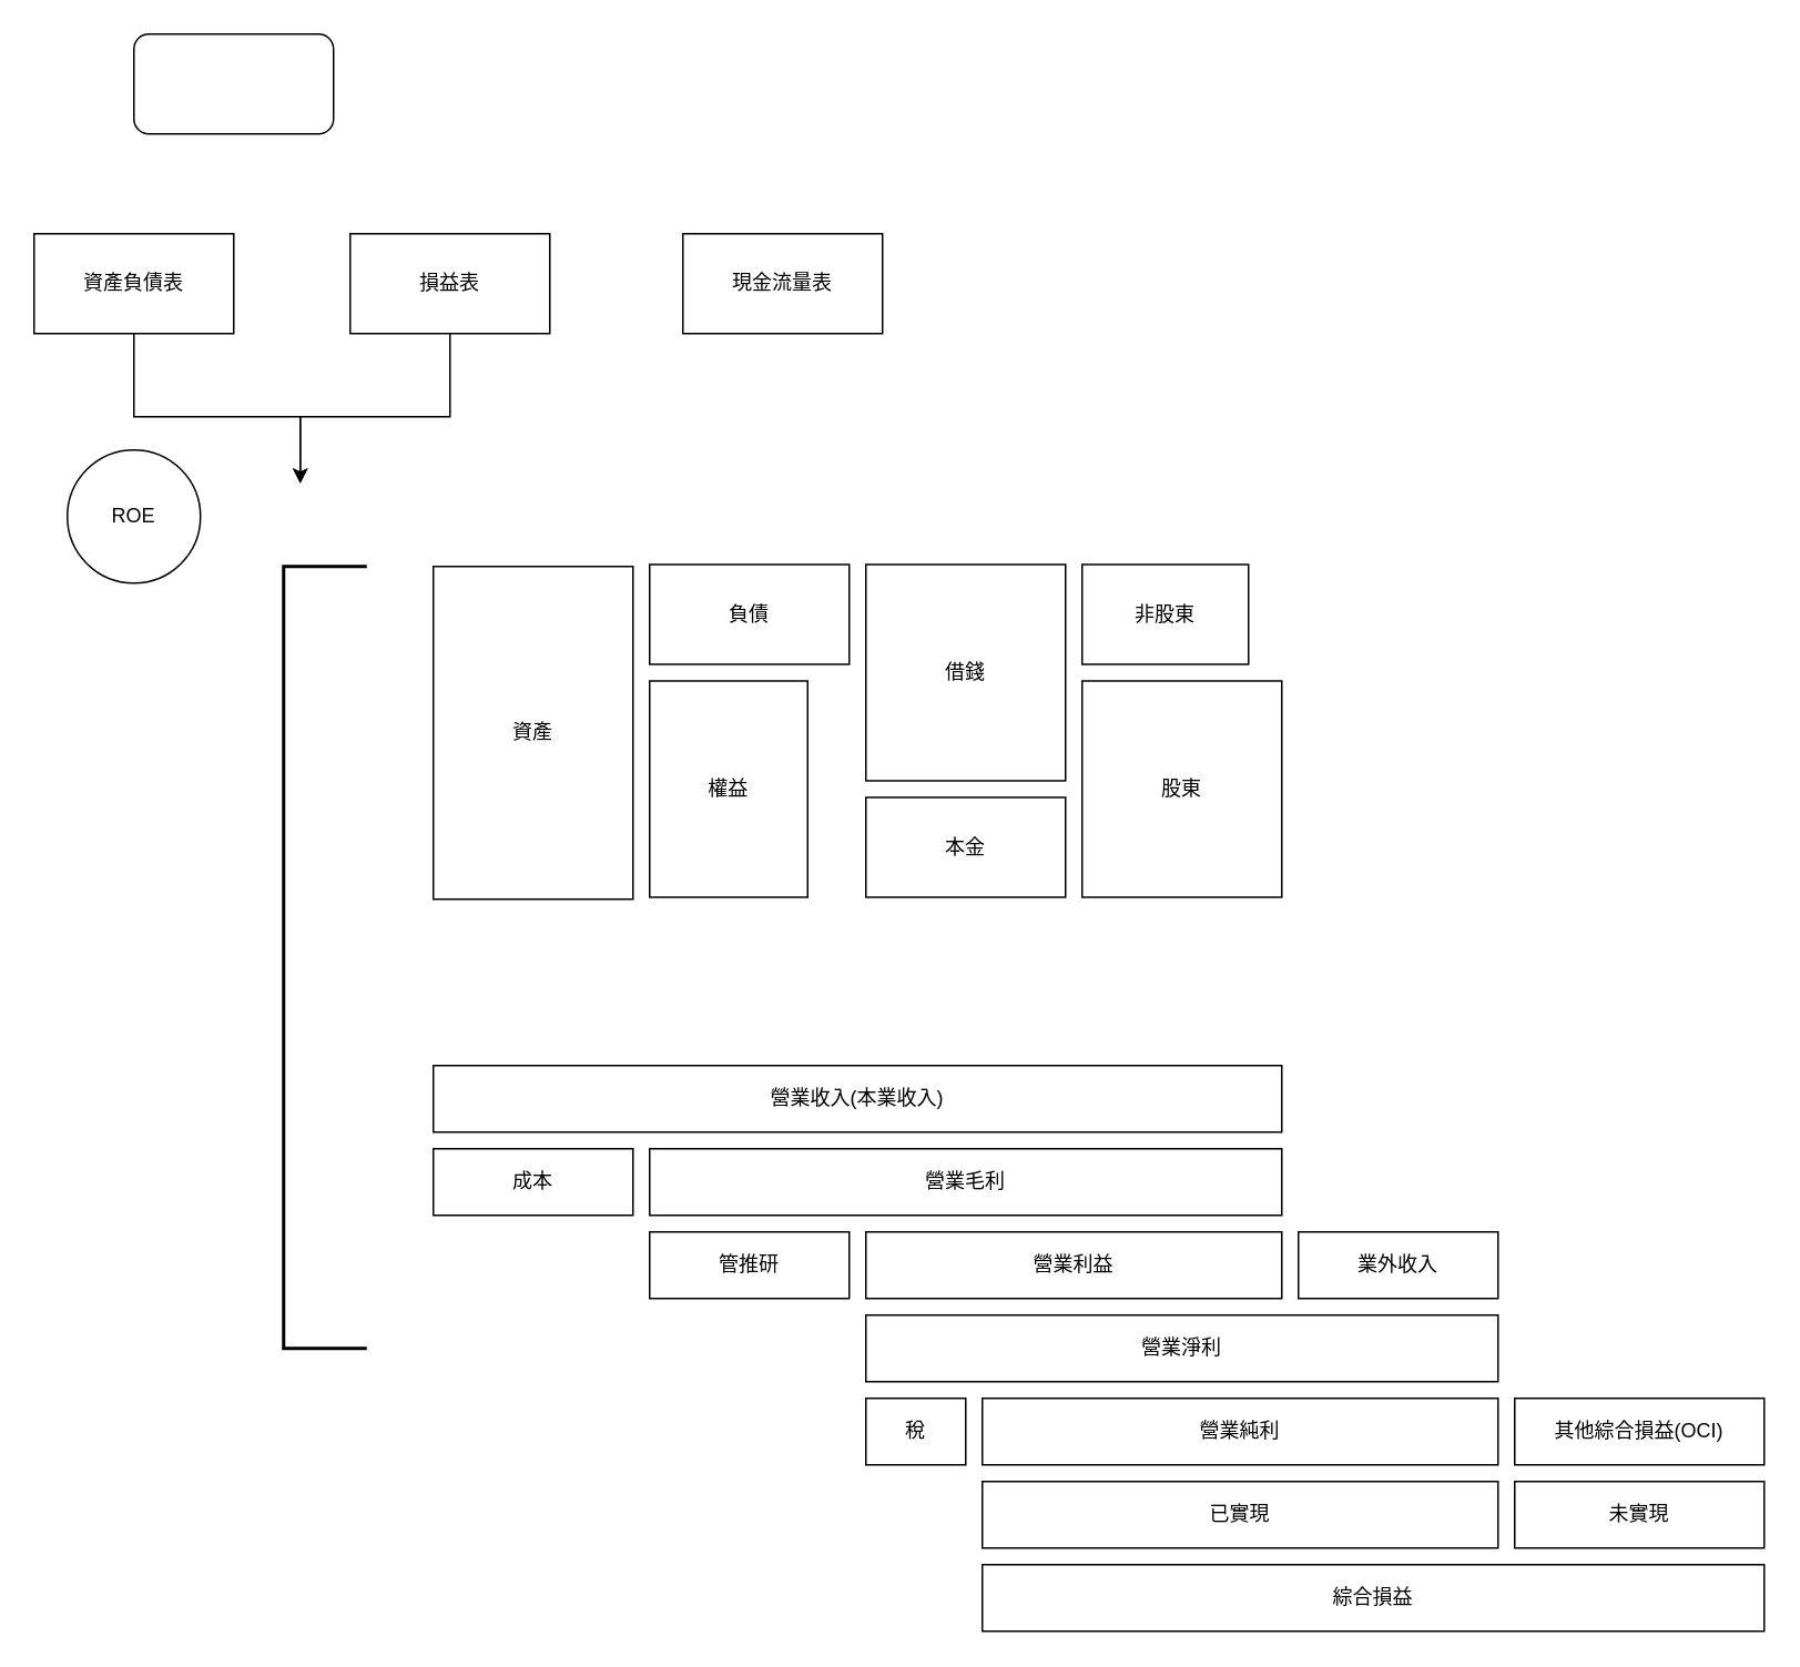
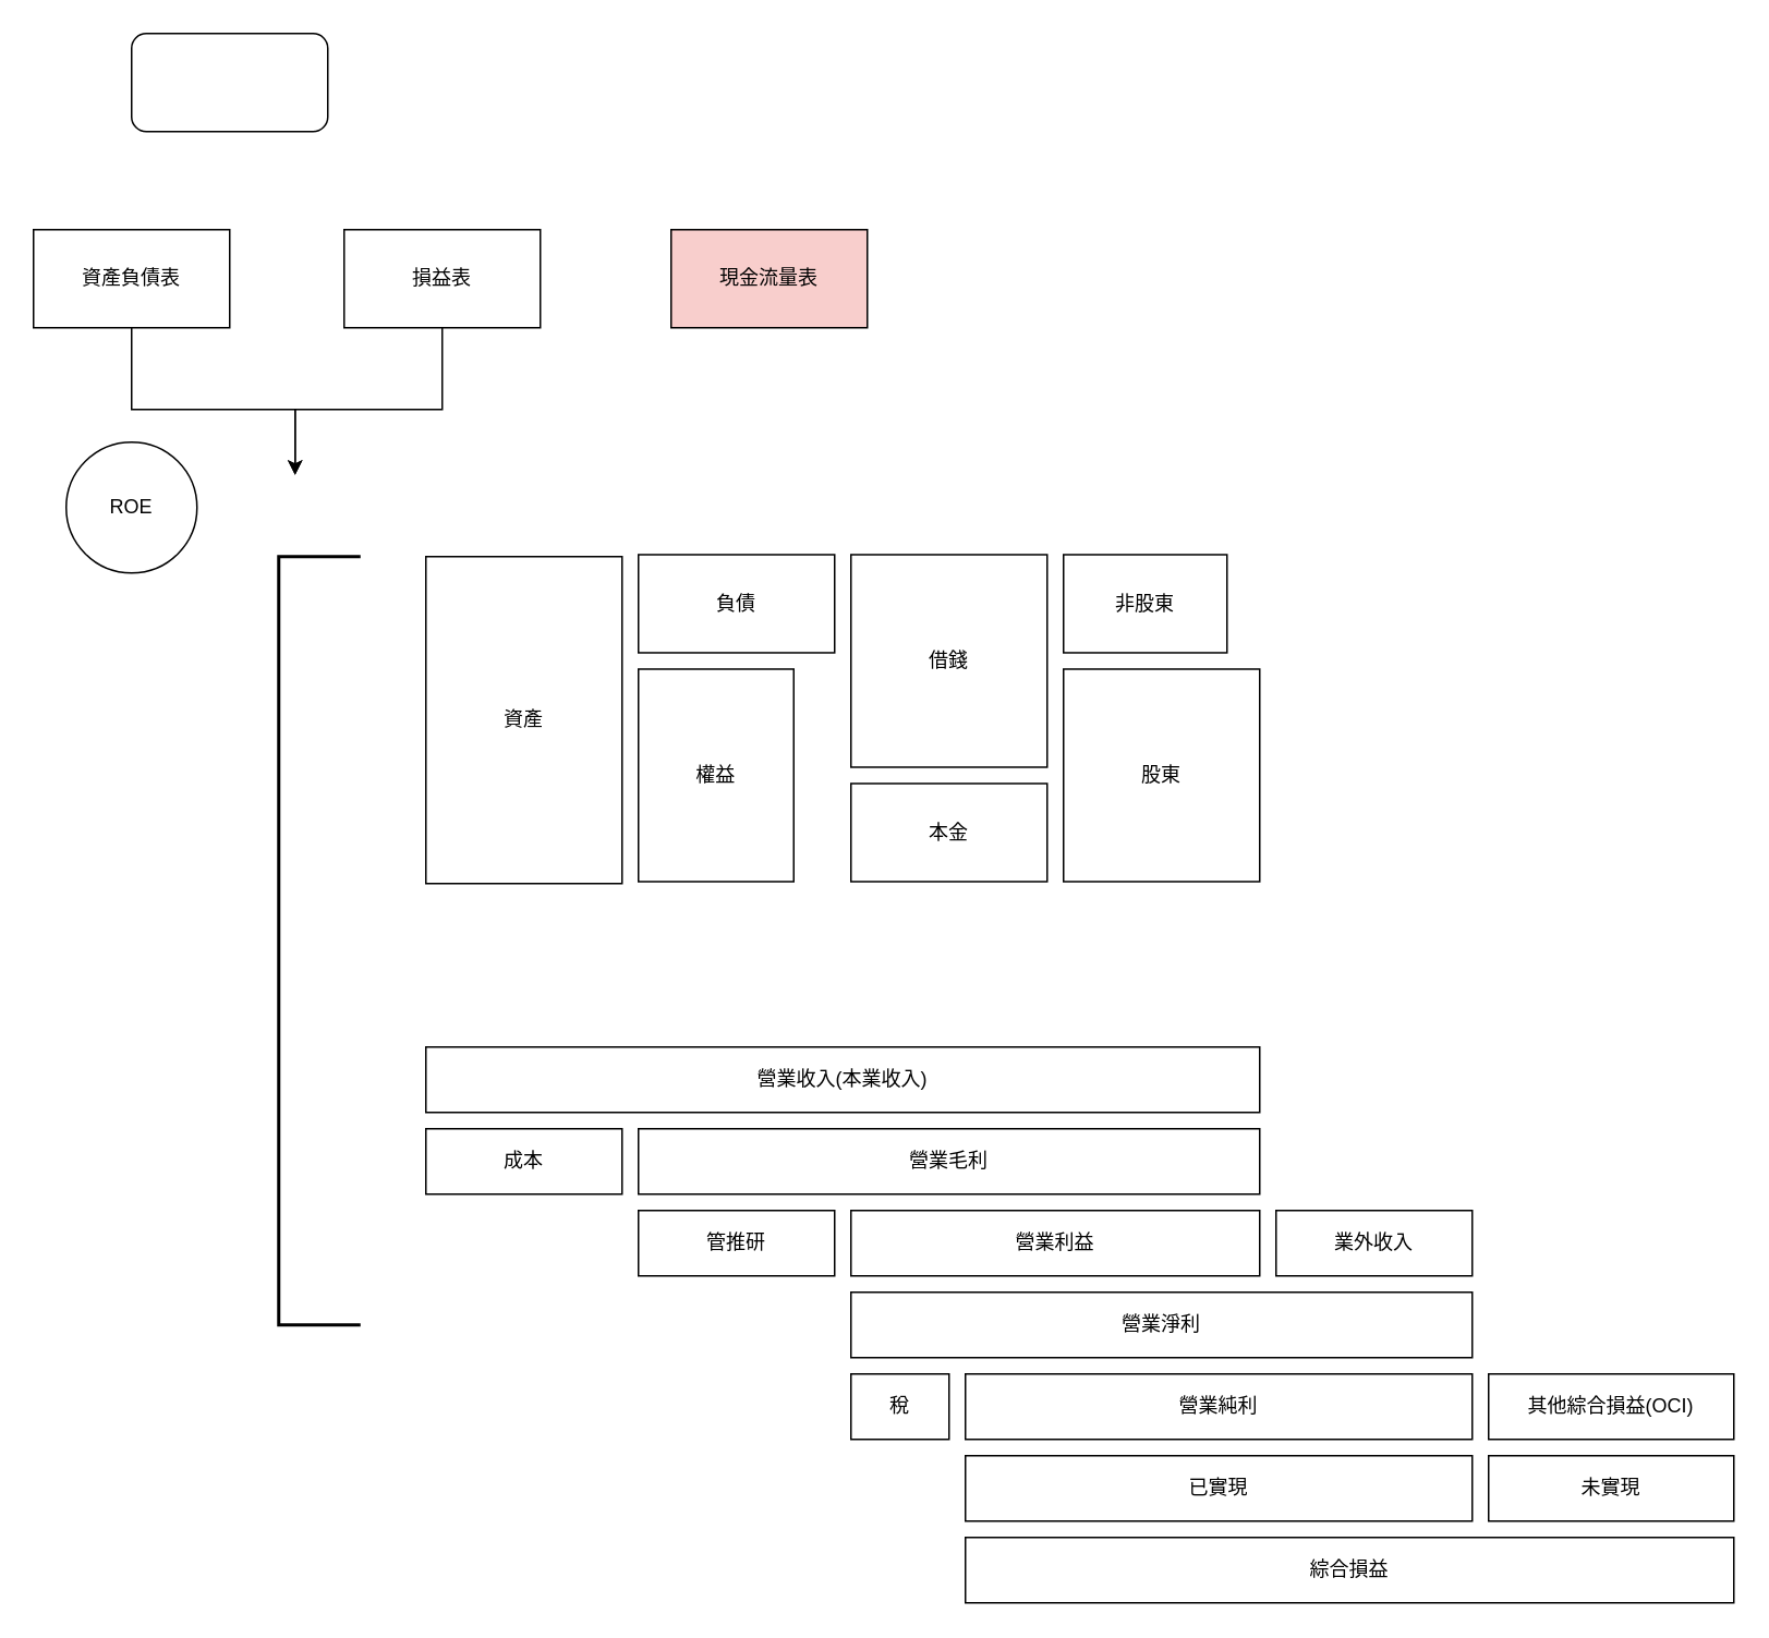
  <mxCell id="0" />
  <mxCell id="1" parent="0" />
  <mxCell id="2" value="" style="rounded=1;whiteSpace=wrap;html=1;" vertex="1" parent="1"><mxGeometry x="80" y="20" width="120" height="60" as="geometry" /></mxCell>
  <mxCell id="3" style="edgeStyle=orthogonalEdgeStyle;rounded=0;orthogonalLoop=1;jettySize=auto;html=1;exitX=0.5;exitY=1;exitDx=0;exitDy=0;" edge="1" parent="1" source="4"><mxGeometry relative="1" as="geometry"><mxPoint x="180" y="290" as="targetPoint" /><Array as="points"><mxPoint x="270" y="250" /><mxPoint x="180" y="250" /></Array></mxGeometry></mxCell>
  <mxCell id="4" value="損益表" style="rounded=0;whiteSpace=wrap;html=1;" vertex="1" parent="1"><mxGeometry x="210" y="140" width="120" height="60" as="geometry" /></mxCell>
  <mxCell id="5" style="edgeStyle=orthogonalEdgeStyle;rounded=0;orthogonalLoop=1;jettySize=auto;html=1;exitX=0.5;exitY=1;exitDx=0;exitDy=0;" edge="1" parent="1" source="6"><mxGeometry relative="1" as="geometry"><mxPoint x="180" y="290" as="targetPoint" /><Array as="points"><mxPoint x="80" y="250" /><mxPoint x="180" y="250" /></Array></mxGeometry></mxCell>
  <mxCell id="6" value="資產負債表" style="rounded=0;whiteSpace=wrap;html=1;" vertex="1" parent="1"><mxGeometry x="20" y="140" width="120" height="60" as="geometry" /></mxCell>
- <mxCell id="7" value="現金流量表" style="rounded=0;whiteSpace=wrap;html=1;" vertex="1" parent="1"><mxGeometry x="410" y="140" width="120" height="60" as="geometry" /></mxCell>
+ <mxCell id="7" value="現金流量表" style="rounded=0;whiteSpace=wrap;html=1;fillColor=#f8cecc;" vertex="1" parent="1"><mxGeometry x="410" y="140" width="120" height="60" as="geometry" /></mxCell>
  <mxCell id="8" value="ROE" style="ellipse;whiteSpace=wrap;html=1;aspect=fixed;" vertex="1" parent="1"><mxGeometry x="40" y="270" width="80" height="80" as="geometry" /></mxCell>
  <mxCell id="9" value="本金" style="rounded=0;whiteSpace=wrap;html=1;" vertex="1" parent="1"><mxGeometry x="520" y="478.82" width="120" height="60" as="geometry" /></mxCell>
  <mxCell id="10" value="借錢" style="rounded=0;whiteSpace=wrap;html=1;" vertex="1" parent="1"><mxGeometry x="520" y="338.82" width="120" height="130" as="geometry" /></mxCell>
  <mxCell id="11" value="股東" style="rounded=0;whiteSpace=wrap;html=1;" vertex="1" parent="1"><mxGeometry x="650" y="408.82" width="120" height="130" as="geometry" /></mxCell>
  <mxCell id="12" value="非股東" style="rounded=0;whiteSpace=wrap;html=1;" vertex="1" parent="1"><mxGeometry x="650" y="338.82" width="100" height="60" as="geometry" /></mxCell>
  <mxCell id="13" style="edgeStyle=orthogonalEdgeStyle;rounded=0;orthogonalLoop=1;jettySize=auto;html=1;exitX=0.5;exitY=1;exitDx=0;exitDy=0;" edge="1" parent="1" source="11" target="11"><mxGeometry relative="1" as="geometry" /></mxCell>
  <mxCell id="14" value="資產" style="rounded=0;whiteSpace=wrap;html=1;" vertex="1" parent="1"><mxGeometry x="260" y="340" width="120" height="200" as="geometry" /></mxCell>
  <mxCell id="15" value="權益" style="rounded=0;whiteSpace=wrap;html=1;" vertex="1" parent="1"><mxGeometry x="390" y="408.82" width="95" height="130" as="geometry" /></mxCell>
  <mxCell id="16" value="負債" style="rounded=0;whiteSpace=wrap;html=1;" vertex="1" parent="1"><mxGeometry x="390" y="338.82" width="120" height="60" as="geometry" /></mxCell>
  <mxCell id="17" value="營業收入(本業收入)" style="rounded=0;whiteSpace=wrap;html=1;" vertex="1" parent="1"><mxGeometry x="260" y="640" width="510" height="40" as="geometry" /></mxCell>
  <mxCell id="18" value="營業毛利" style="rounded=0;whiteSpace=wrap;html=1;" vertex="1" parent="1"><mxGeometry x="390" y="690" width="380" height="40" as="geometry" /></mxCell>
  <mxCell id="19" value="" style="strokeWidth=2;html=1;shape=mxgraph.flowchart.annotation_1;align=left;pointerEvents=1;" vertex="1" parent="1"><mxGeometry x="170" y="340" width="50" height="470" as="geometry" /></mxCell>
  <mxCell id="20" value="成本" style="rounded=0;whiteSpace=wrap;html=1;" vertex="1" parent="1"><mxGeometry x="260" y="690" width="120" height="40" as="geometry" /></mxCell>
  <mxCell id="21" value="管推研" style="rounded=0;whiteSpace=wrap;html=1;" vertex="1" parent="1"><mxGeometry x="390" y="740" width="120" height="40" as="geometry" /></mxCell>
  <mxCell id="22" value="業外收入" style="rounded=0;whiteSpace=wrap;html=1;" vertex="1" parent="1"><mxGeometry x="780" y="740" width="120" height="40" as="geometry" /></mxCell>
  <mxCell id="23" value="營業利益" style="rounded=0;whiteSpace=wrap;html=1;" vertex="1" parent="1"><mxGeometry x="520" y="740" width="250" height="40" as="geometry" /></mxCell>
  <mxCell id="24" value="營業淨利" style="rounded=0;whiteSpace=wrap;html=1;" vertex="1" parent="1"><mxGeometry x="520" y="790" width="380" height="40" as="geometry" /></mxCell>
  <mxCell id="25" value="稅" style="rounded=0;whiteSpace=wrap;html=1;" vertex="1" parent="1"><mxGeometry x="520" y="840" width="60" height="40" as="geometry" /></mxCell>
  <mxCell id="26" value="營業純利" style="rounded=0;whiteSpace=wrap;html=1;" vertex="1" parent="1"><mxGeometry x="590" y="840" width="310" height="40" as="geometry" /></mxCell>
  <mxCell id="27" value="其他綜合損益(OCI)" style="rounded=0;whiteSpace=wrap;html=1;" vertex="1" parent="1"><mxGeometry x="910" y="840" width="150" height="40" as="geometry" /></mxCell>
  <mxCell id="28" value="綜合損益" style="rounded=0;whiteSpace=wrap;html=1;" vertex="1" parent="1"><mxGeometry x="590" y="940" width="470" height="40" as="geometry" /></mxCell>
  <mxCell id="29" value="已實現" style="rounded=0;whiteSpace=wrap;html=1;" vertex="1" parent="1"><mxGeometry x="590" y="890" width="310" height="40" as="geometry" /></mxCell>
  <mxCell id="30" value="未實現" style="rounded=0;whiteSpace=wrap;html=1;" vertex="1" parent="1"><mxGeometry x="910" y="890" width="150" height="40" as="geometry" /></mxCell>
